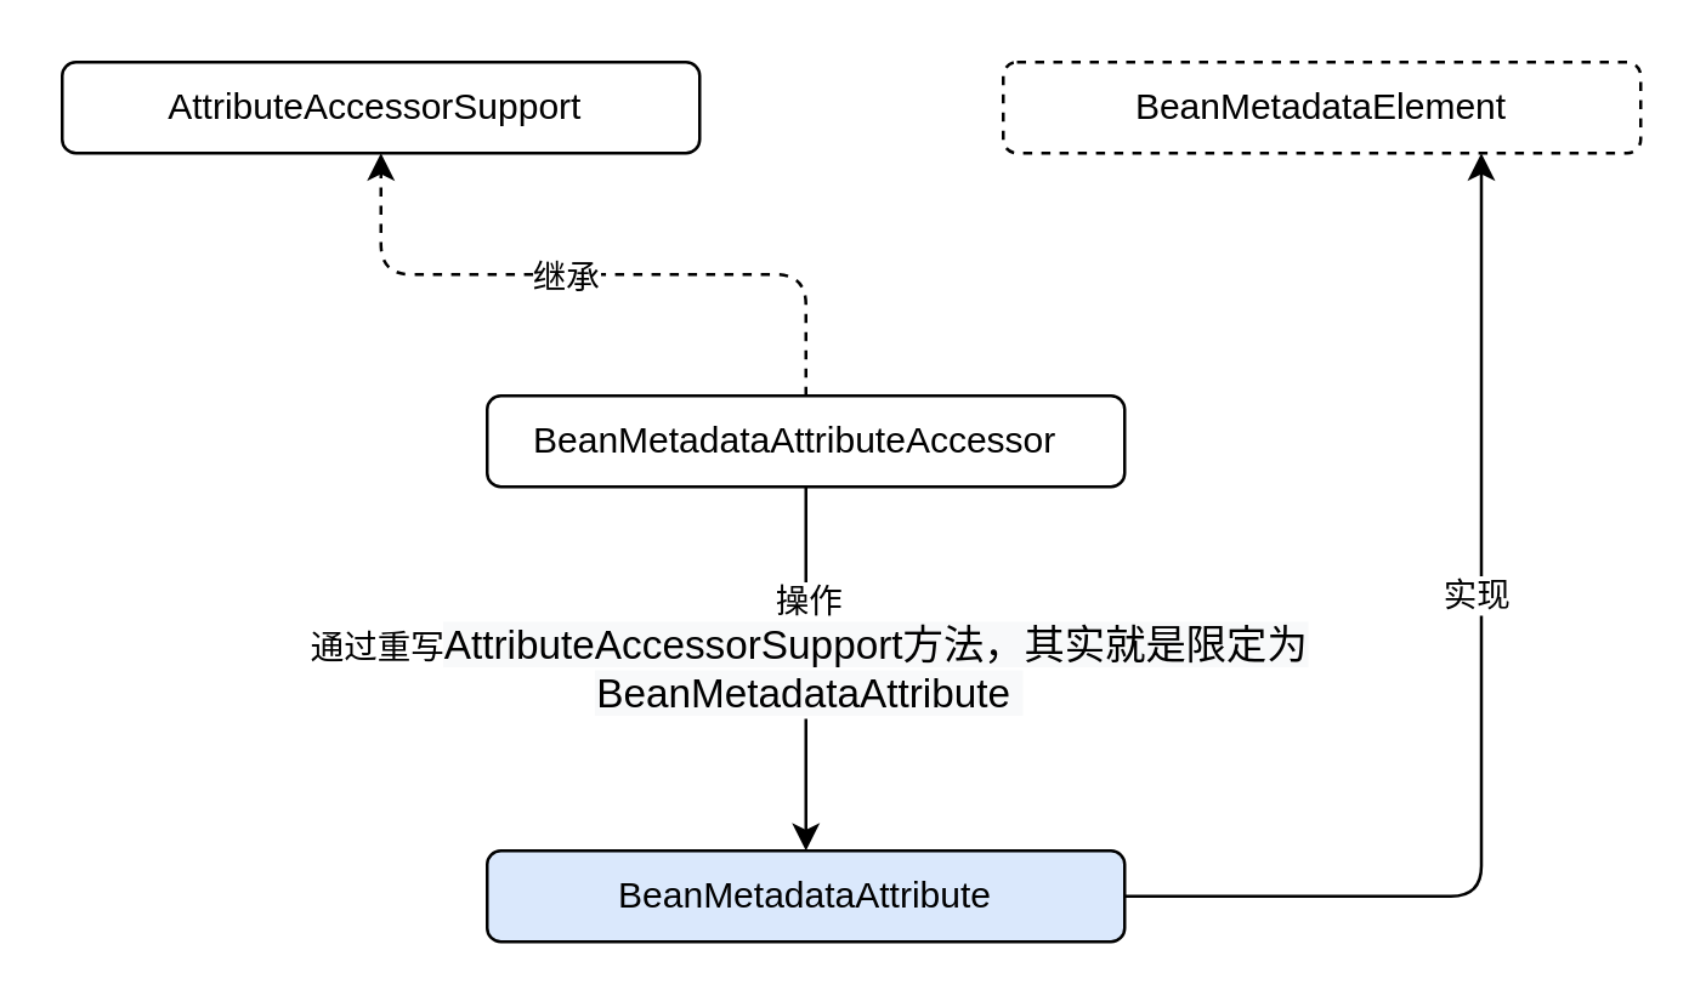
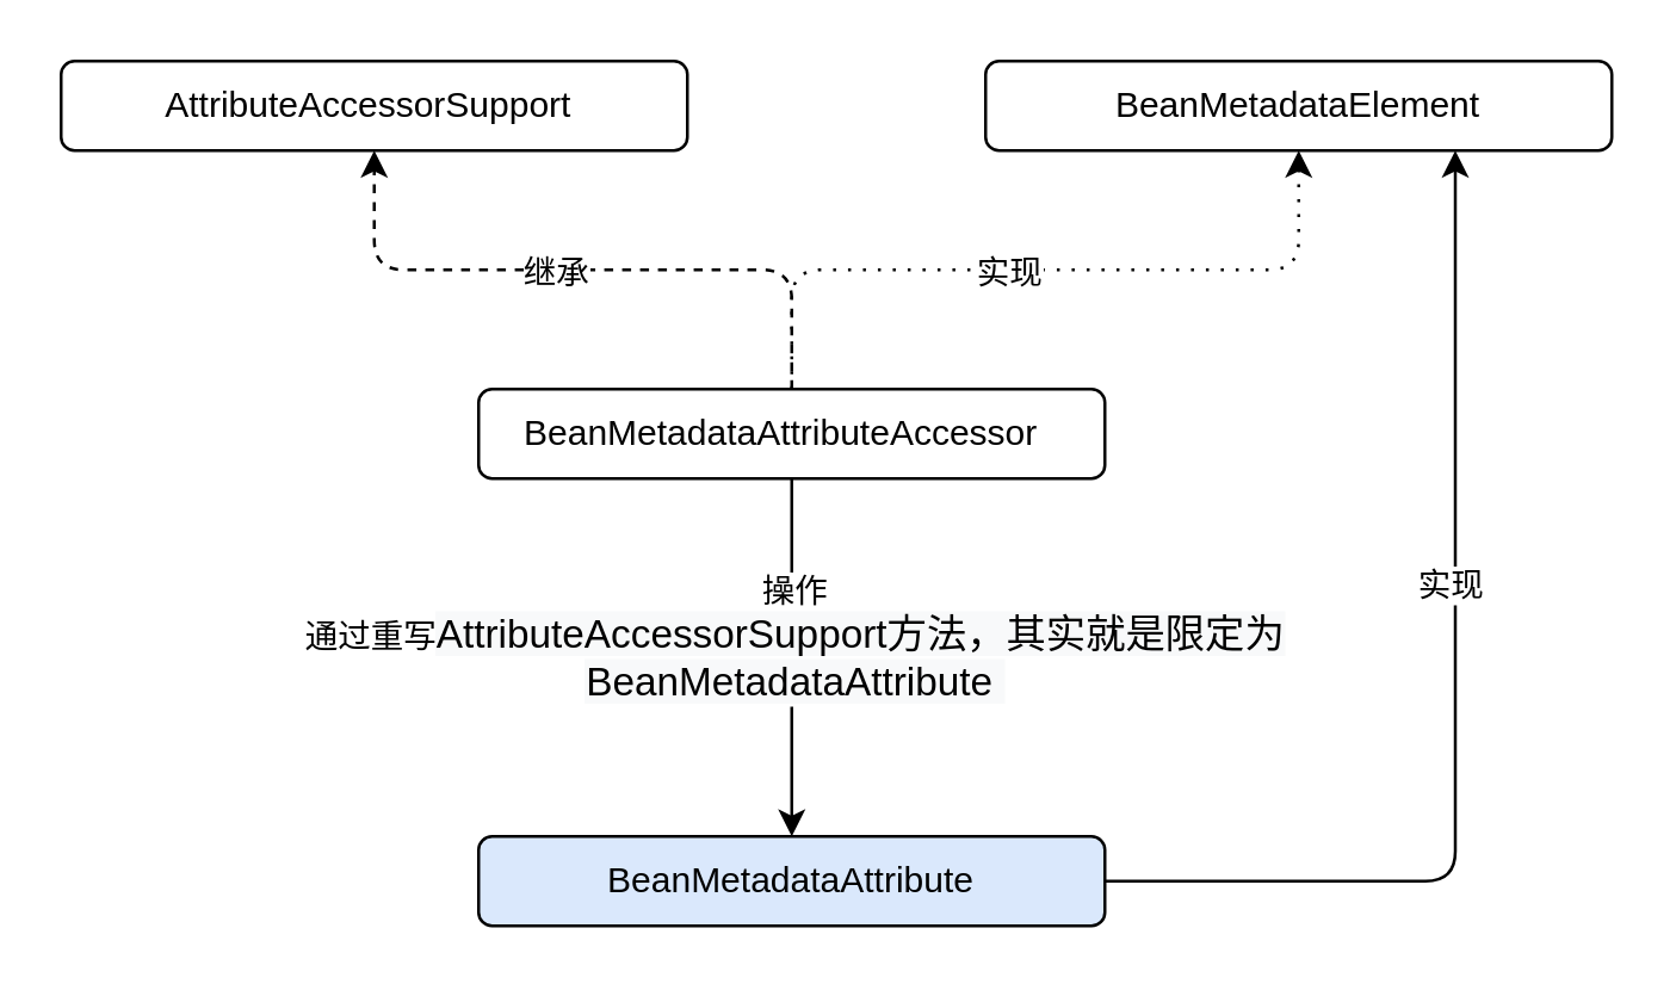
  <mxCell id="0" />
  <mxCell id="1" parent="0" />
  <mxCell id="2" value="" style="edgeStyle=orthogonalEdgeStyle;orthogonalLoop=1;jettySize=auto;labelBorderColor=none;html=1;dashed=1;" edge="1" parent="1" source="8" target="9"><mxGeometry relative="1" as="geometry" /></mxCell>
  <mxCell id="3" value="继承" style="edgeLabel;align=center;verticalAlign=middle;resizable=0;points=[];labelBorderColor=none;html=1;rounded=1;" vertex="1" connectable="0" parent="2"><mxGeometry x="0.095" relative="1" as="geometry"><mxPoint as="offset" /></mxGeometry></mxCell>
+ <mxCell id="4" value="" style="edgeStyle=orthogonalEdgeStyle;orthogonalLoop=1;jettySize=auto;dashed=1;dashPattern=1 4;labelBorderColor=none;html=1;" edge="1" parent="1" source="8" target="10"><mxGeometry relative="1" as="geometry" /></mxCell>
+ <mxCell id="5" value="实现" style="edgeLabel;align=center;verticalAlign=middle;resizable=0;points=[];labelBorderColor=none;html=1;rounded=1;" vertex="1" connectable="0" parent="4"><mxGeometry x="-0.107" relative="1" as="geometry"><mxPoint as="offset" /></mxGeometry></mxCell>
  <mxCell id="6" value="" style="edgeStyle=orthogonalEdgeStyle;orthogonalLoop=1;jettySize=auto;labelBorderColor=none;html=1;" edge="1" parent="1" source="8" target="13"><mxGeometry relative="1" as="geometry" /></mxCell>
  <mxCell id="7" value="操作&lt;br&gt;通过重写&lt;span style=&quot;font-size: 13.333px ; background-color: rgb(248 , 249 , 250)&quot;&gt;AttributeAccessorSupport方法，其实就是限定为&lt;br&gt;BeanMetadataAttribute&amp;nbsp;&lt;/span&gt;" style="edgeLabel;align=center;verticalAlign=middle;resizable=0;points=[];labelBorderColor=none;html=1;rounded=1;" vertex="1" connectable="0" parent="6"><mxGeometry x="-0.334" y="-2" relative="1" as="geometry"><mxPoint x="2" y="13.14" as="offset" /></mxGeometry></mxCell>
  <mxCell id="8" value="BeanMetadataAttributeAccessor  " style="whiteSpace=wrap;labelBorderColor=none;html=1;rounded=1;" vertex="1" parent="1"><mxGeometry x="160" y="130" width="210" height="30" as="geometry" /></mxCell>
  <mxCell id="9" value="AttributeAccessorSupport " style="whiteSpace=wrap;labelBorderColor=none;html=1;rounded=1;" vertex="1" parent="1"><mxGeometry x="20" y="20" width="210" height="30" as="geometry" /></mxCell>
- <mxCell id="10" value="BeanMetadataElement" style="whiteSpace=wrap;html=1;labelBorderColor=none;rounded=1;dashed=1;" vertex="1" parent="1"><mxGeometry x="330" y="20" width="210" height="30" as="geometry" /></mxCell>
+ <mxCell id="10" value="BeanMetadataElement" style="whiteSpace=wrap;html=1;labelBorderColor=none;rounded=1;" vertex="1" parent="1"><mxGeometry x="330" y="20" width="210" height="30" as="geometry" /></mxCell>
  <mxCell id="11" value="" style="edgeStyle=orthogonalEdgeStyle;orthogonalLoop=1;jettySize=auto;entryX=0.75;entryY=1;entryDx=0;entryDy=0;exitX=1;exitY=0.5;exitDx=0;exitDy=0;labelBorderColor=none;html=1;" edge="1" parent="1" source="13" target="10"><mxGeometry relative="1" as="geometry" /></mxCell>
  <mxCell id="12" value="实现" style="edgeLabel;align=center;verticalAlign=middle;resizable=0;points=[];labelBorderColor=none;html=1;rounded=1;" vertex="1" connectable="0" parent="11"><mxGeometry x="0.199" y="2" relative="1" as="geometry"><mxPoint as="offset" /></mxGeometry></mxCell>
  <mxCell id="13" value="BeanMetadataAttribute" style="whiteSpace=wrap;labelBorderColor=none;html=1;rounded=1;fillColor=#dae8fc;" vertex="1" parent="1"><mxGeometry x="160" y="280" width="210" height="30" as="geometry" /></mxCell>
